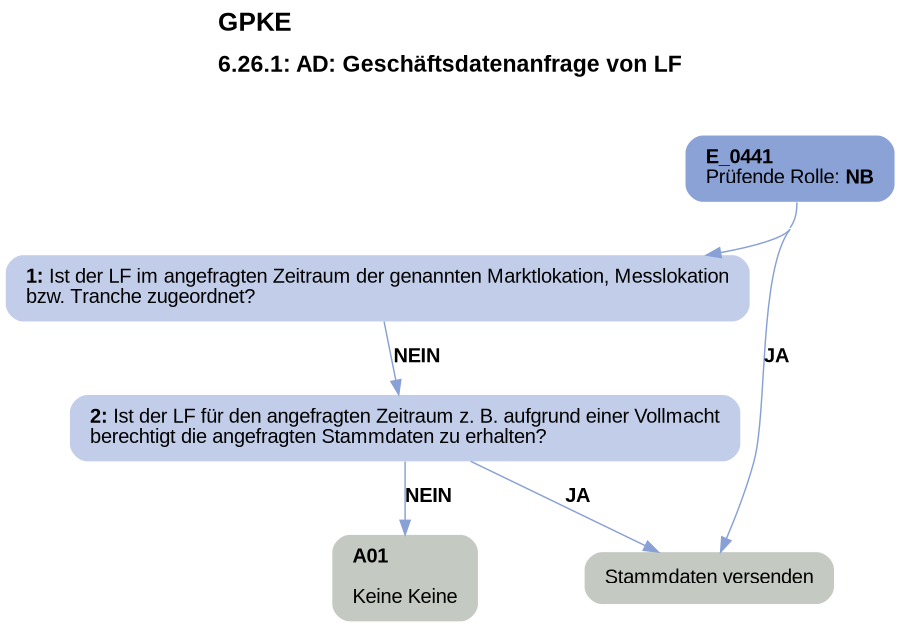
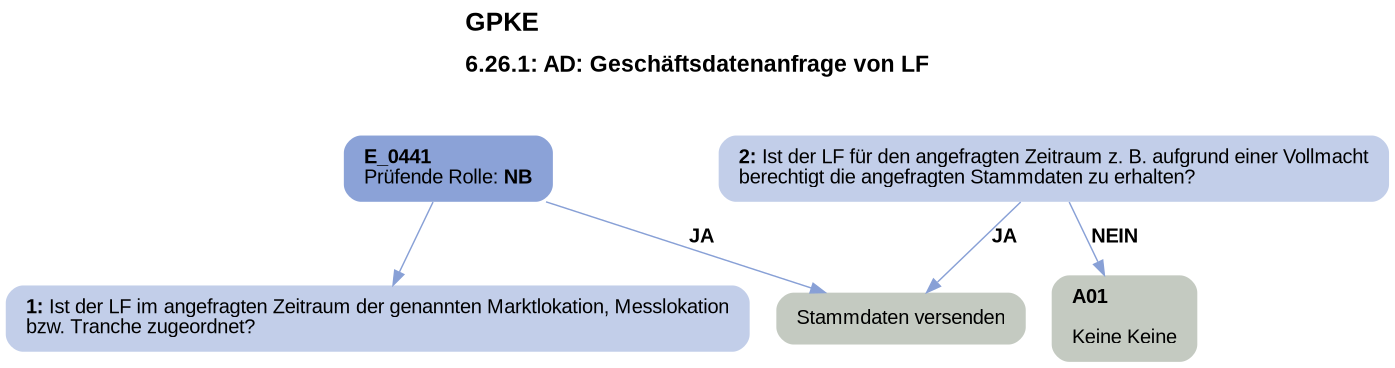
  digraph {
    concentrate=true
    fontname="Liberation Sans"
    fontsize=12
    label=<<B><FONT POINT-SIZE="18">GPKE</FONT></B><BR align="left"/><BR/><B><FONT POINT-SIZE="16">6.26.1: AD: Geschäftsdatenanfrage von LF</FONT></B><BR align="left"/><BR/><BR/><BR/>>
    labelloc=t
    pack=true
    packmode=array
    rankdir=TB
    node [fillcolor="#c2cee9" fontname="Liberation Sans" margin="0.2,0.12" penwidth=0.0 shape=box style="filled,rounded"]
    edge [color="#88a0d6" fontname="Liberation Sans"]
    n1 [fillcolor="#8ba2d7" label=<<B>E_0441</B><BR align="left"/><FONT>Prüfende Rolle: <B>NB</B></FONT><BR align="center"/>>]
    n2 [label=<<B>1: </B>Ist der LF im angefragten Zeitraum der genannten Marktlokation, Messlokation<BR align="left"/>bzw. Tranche zugeordnet?<BR align="left"/>>]
    n3 [fillcolor="#c4cac1" label=<<FONT>Stammdaten versenden<BR align="left"/></FONT>>]
    n4 [label=<<B>2: </B>Ist der LF für den angefragten Zeitraum z. B. aufgrund einer Vollmacht<BR align="left"/>berechtigt die angefragten Stammdaten zu erhalten?<BR align="left"/>>]
    n5 [fillcolor="#c4cac1" label=<<B>A01</B><BR align="left"/><BR align="left"/><FONT>Keine Keine<BR align="left"/></FONT>>]
    n1 -> n2
    n1 -> n3 [label=<<B>JA</B>>]
-   n2 -> n4 [label=<<B>NEIN</B>>]
    n4 -> n3 [label=<<B>JA</B>>]
    n4 -> n5 [label=<<B>NEIN</B>>]
  }
